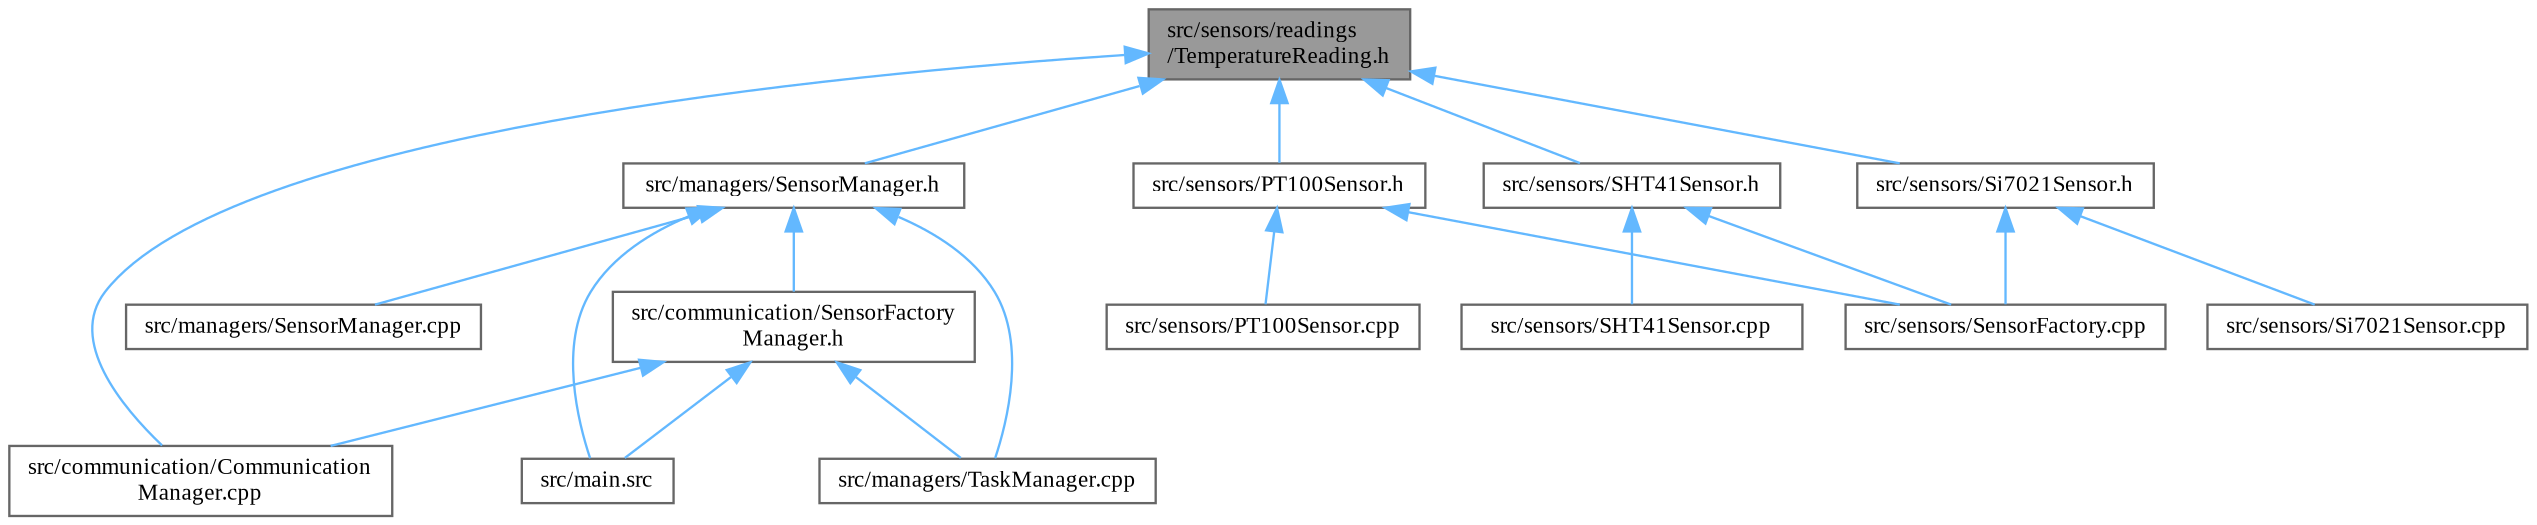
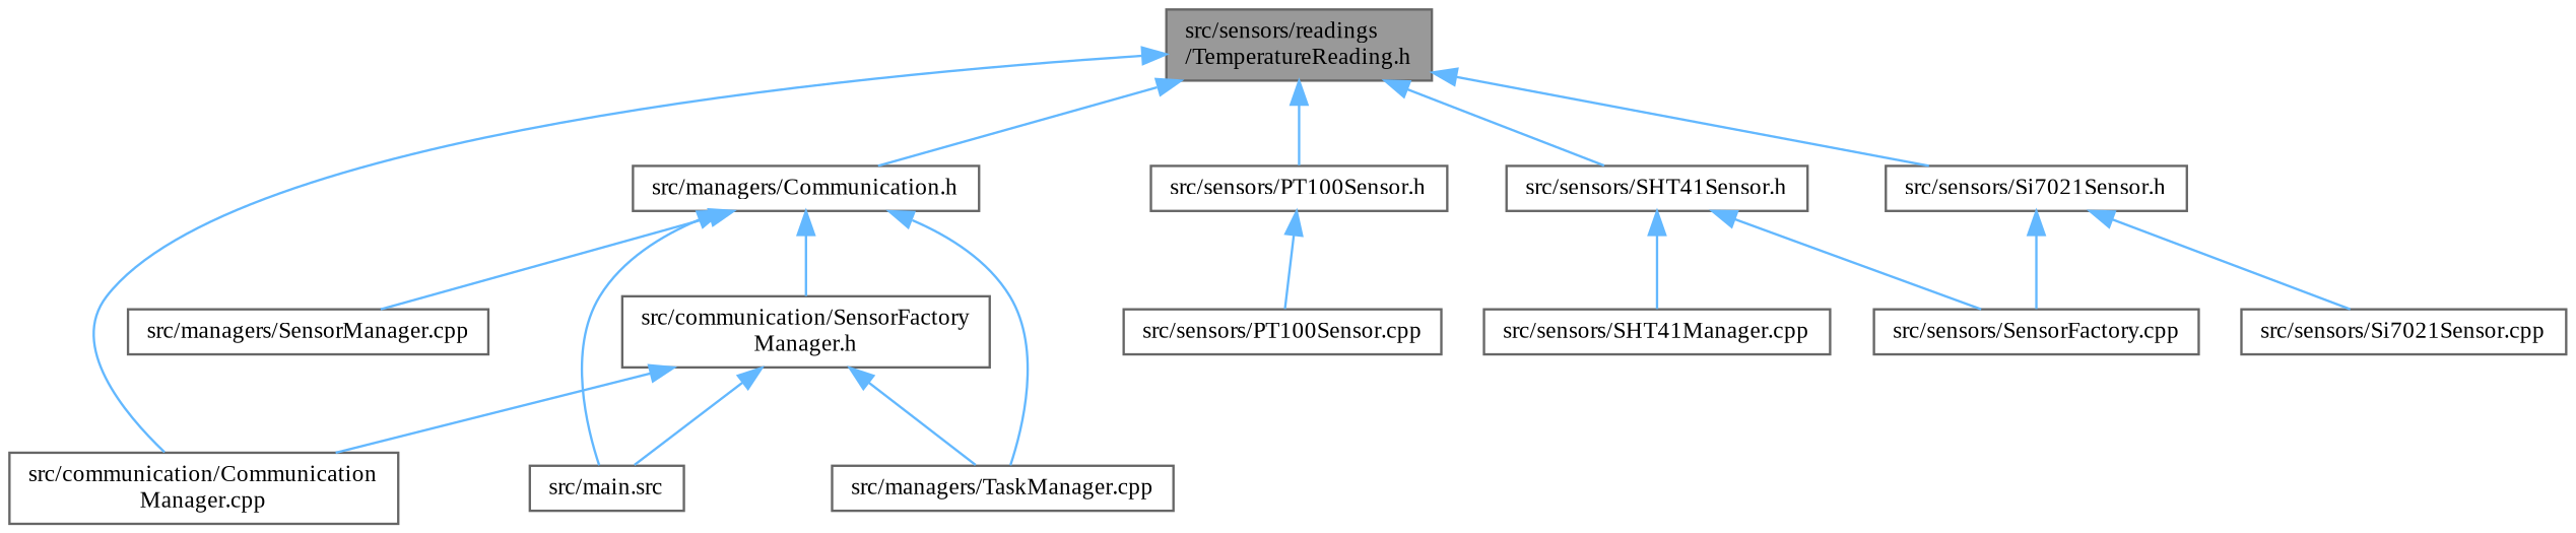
  digraph {
    fontname="Liberation Serif"
    node [color=grey40 fillcolor=white fontname="Liberation Serif" fontsize=10 shape=box style=filled]
    edge [color=steelblue1 dir=back fontname="Liberation Serif" fontsize=10 labelfontname=Helvetica labelfontsize=10 style=solid]
    n1 [color=gray40 fillcolor=grey60 fontcolor=black height=0.2 label="src/sensors/readings\l/TemperatureReading.h" width=0.4]
    n2 [height=0.2 label="src/communication/Communication\lManager.cpp" width=0.4]
-   n3 [height=0.2 label="src/managers/SensorManager.h" width=0.4]
+   n3 [height=0.2 label="src/managers/Communication.h" width=0.4]
    n4 [height=0.2 label="src/sensors/PT100Sensor.h" width=0.4]
    n5 [height=0.2 label="src/sensors/SHT41Sensor.h" width=0.4]
    n6 [height=0.2 label="src/sensors/Si7021Sensor.h" width=0.4]
    n7 [height=0.2 label="src/communication/SensorFactory\lManager.h" width=0.4]
    n8 [height=0.2 label="src/main.src" width=0.4]
    n9 [height=0.2 label="src/managers/TaskManager.cpp" width=0.4]
    n10 [height=0.2 label="src/managers/SensorManager.cpp" width=0.4]
    n11 [height=0.2 label="src/sensors/PT100Sensor.cpp" width=0.4]
    n12 [height=0.2 label="src/sensors/SensorFactory.cpp" width=0.4]
-   n13 [height=0.2 label="src/sensors/SHT41Sensor.cpp" width=0.4]
+   n13 [height=0.2 label="src/sensors/SHT41Manager.cpp" width=0.4]
    n14 [height=0.2 label="src/sensors/Si7021Sensor.cpp" width=0.4]
    n1 -> n2
    n1 -> n3
    n1 -> n4
    n1 -> n5
    n1 -> n6
    n3 -> n7
    n3 -> n8
    n3 -> n9
    n3 -> n10
    n4 -> n11
-   n4 -> n12
    n5 -> n12
    n5 -> n13
    n6 -> n12
    n6 -> n14
    n7 -> n2
    n7 -> n8
    n7 -> n9
  }
